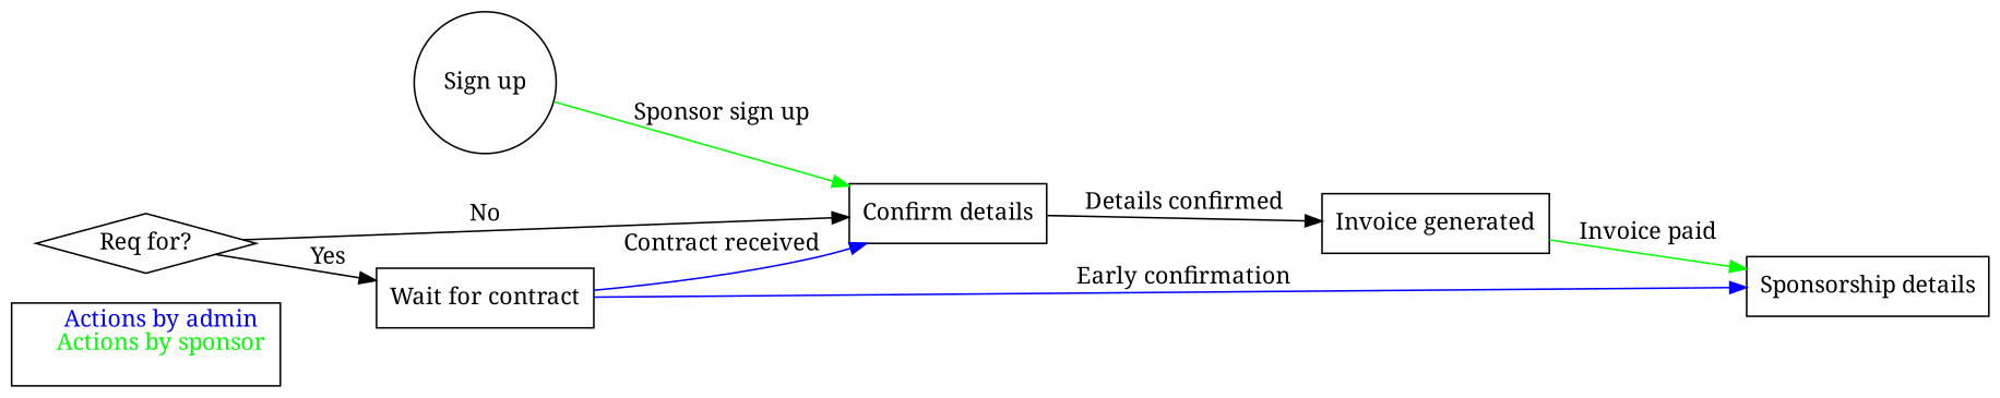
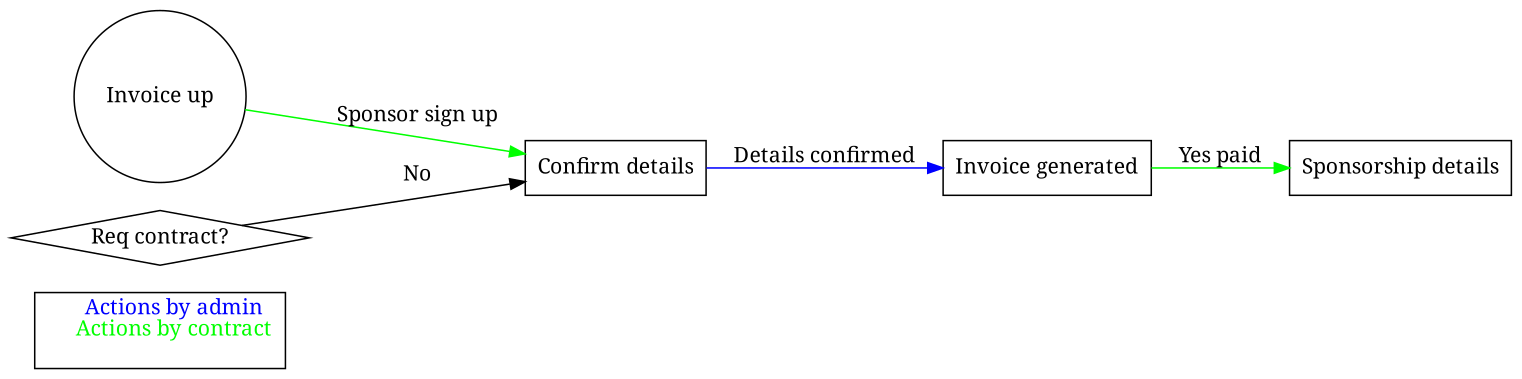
  digraph {
    fontname="Noto Serif"
    rankdir=LR
    node [fontname="Noto Serif" shape=box]
    edge [color=blue fontname="Noto Serif"]
-   n1 [label=< 		    <font color="blue">Actions by admin</font><br/> 		    <font color="green">Actions by sponsor</font><br/> 		> labeljust=l]
-   n2 [label="Sign up" shape=circle]
+   n1 [label=< 		    <font color="blue">Actions by admin</font><br/> 		    <font color="green">Actions by contract</font><br/> 		> labeljust=l]
+   n2 [label="Invoice up" shape=circle]
    n3 [label="Confirm details"]
-   n4 [label="Req for?" shape=diamond]
-   n5 [label="Wait for contract"]
+   n4 [label="Req contract?" shape=diamond]
    n6 [label="Invoice generated"]
    n7 [label="Sponsorship details"]
    subgraph sub_1 {
      n1
    }
    n2 -> n3 [color=green label="Sponsor sign up"]
-   n3 -> n6 [color=black label="Details confirmed"]
+   n3 -> n6 [label="Details confirmed"]
    n4 -> n3 [label=No color=""]
-   n4 -> n5 [label=Yes color=""]
-   n5 -> n3 [label="Contract received"]
-   n5 -> n7 [label="Early confirmation"]
-   n6 -> n7 [color=green label="Invoice paid"]
+   n6 -> n7 [color=green label="Yes paid"]
  }
